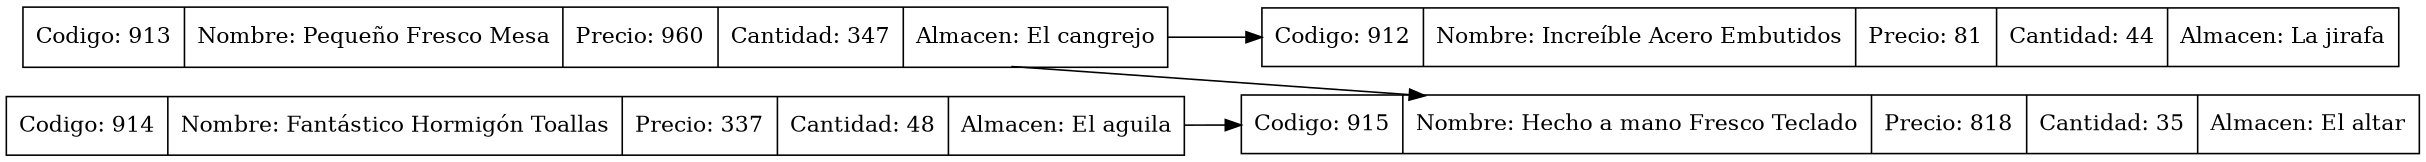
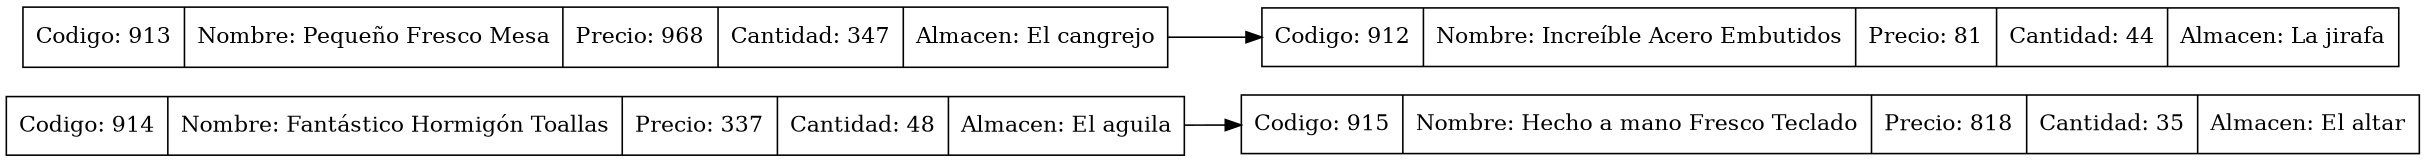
  digraph {
    rankdir=LR
    node [shape=record]
-   n1 [label="{ Codigo: 913 | Nombre: Pequeño Fresco Mesa | Precio: 960 | Cantidad: 347 | Almacen: El cangrejo}"]
+   n1 [label="{ Codigo: 913 | Nombre: Pequeño Fresco Mesa | Precio: 968 | Cantidad: 347 | Almacen: El cangrejo}"]
    n2 [label="{ Codigo: 912 | Nombre: Increíble Acero Embutidos | Precio: 81 | Cantidad: 44 | Almacen: La jirafa}"]
    n3 [label="{ Codigo: 915 | Nombre: Hecho a mano Fresco Teclado | Precio: 818 | Cantidad: 35 | Almacen: El altar}"]
    n4 [label="{ Codigo: 914 | Nombre: Fantástico Hormigón Toallas | Precio: 337 | Cantidad: 48 | Almacen: El aguila}"]
    n1 -> n2
-   n1 -> n3
    n4 -> n3
  }
